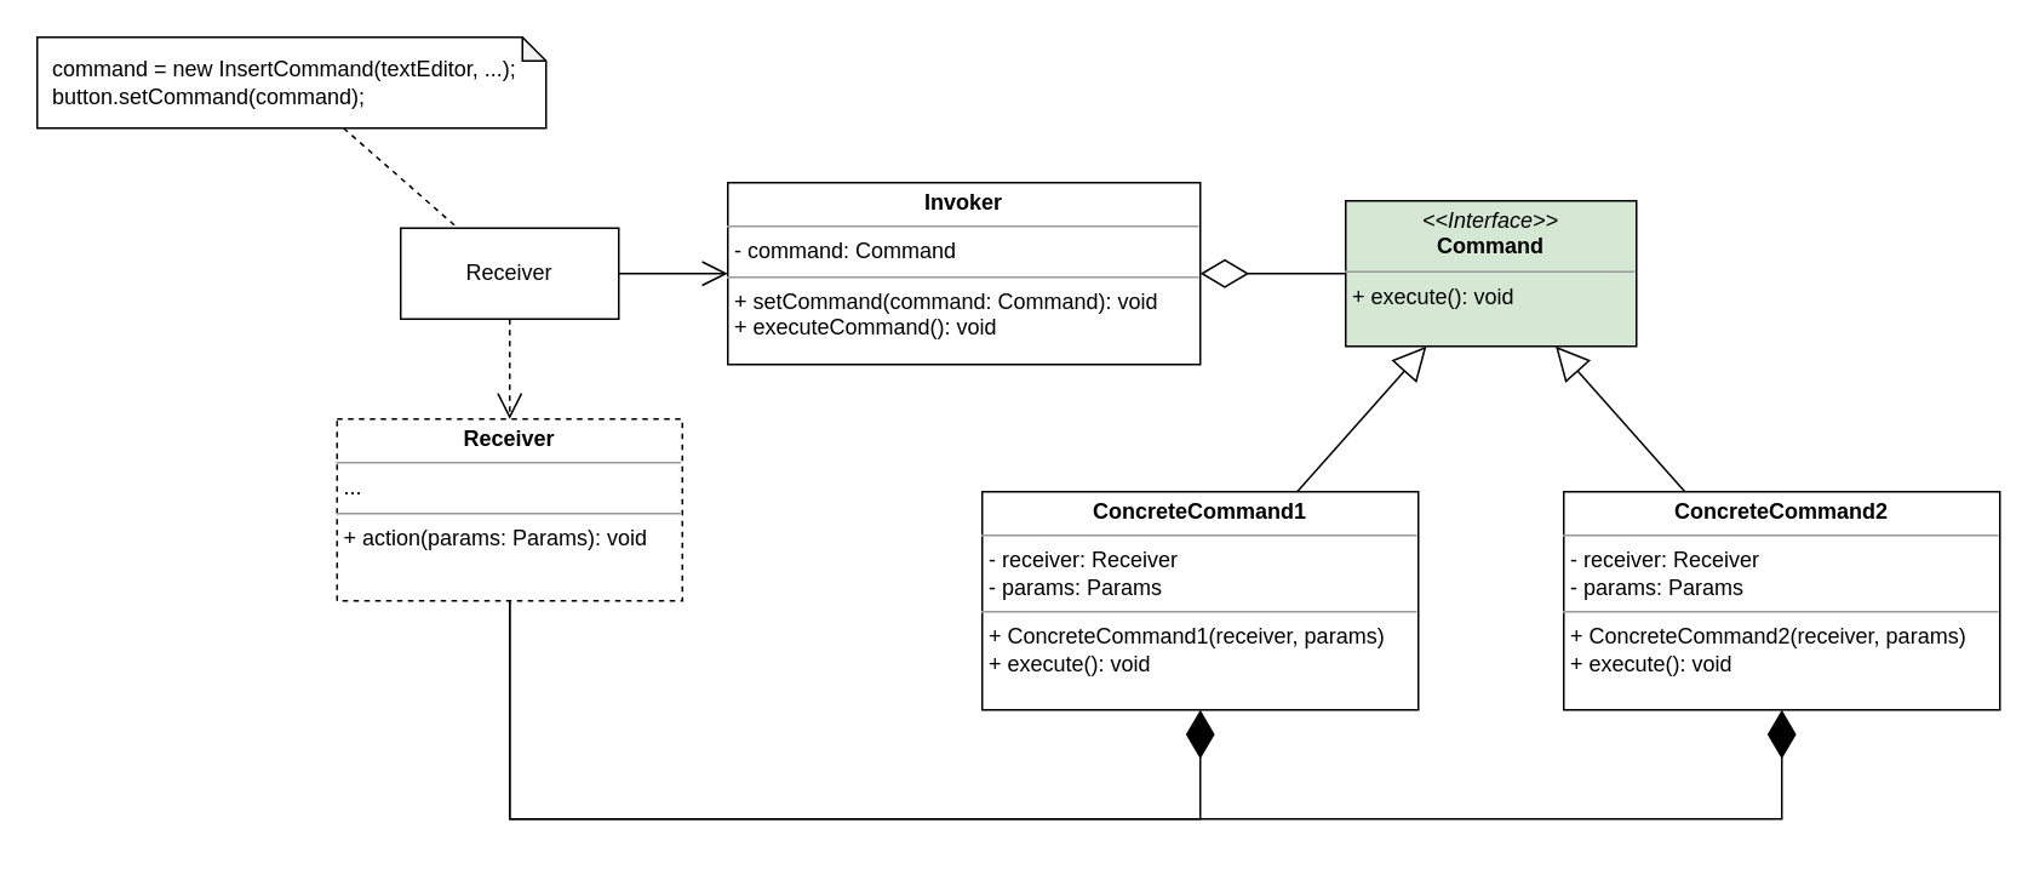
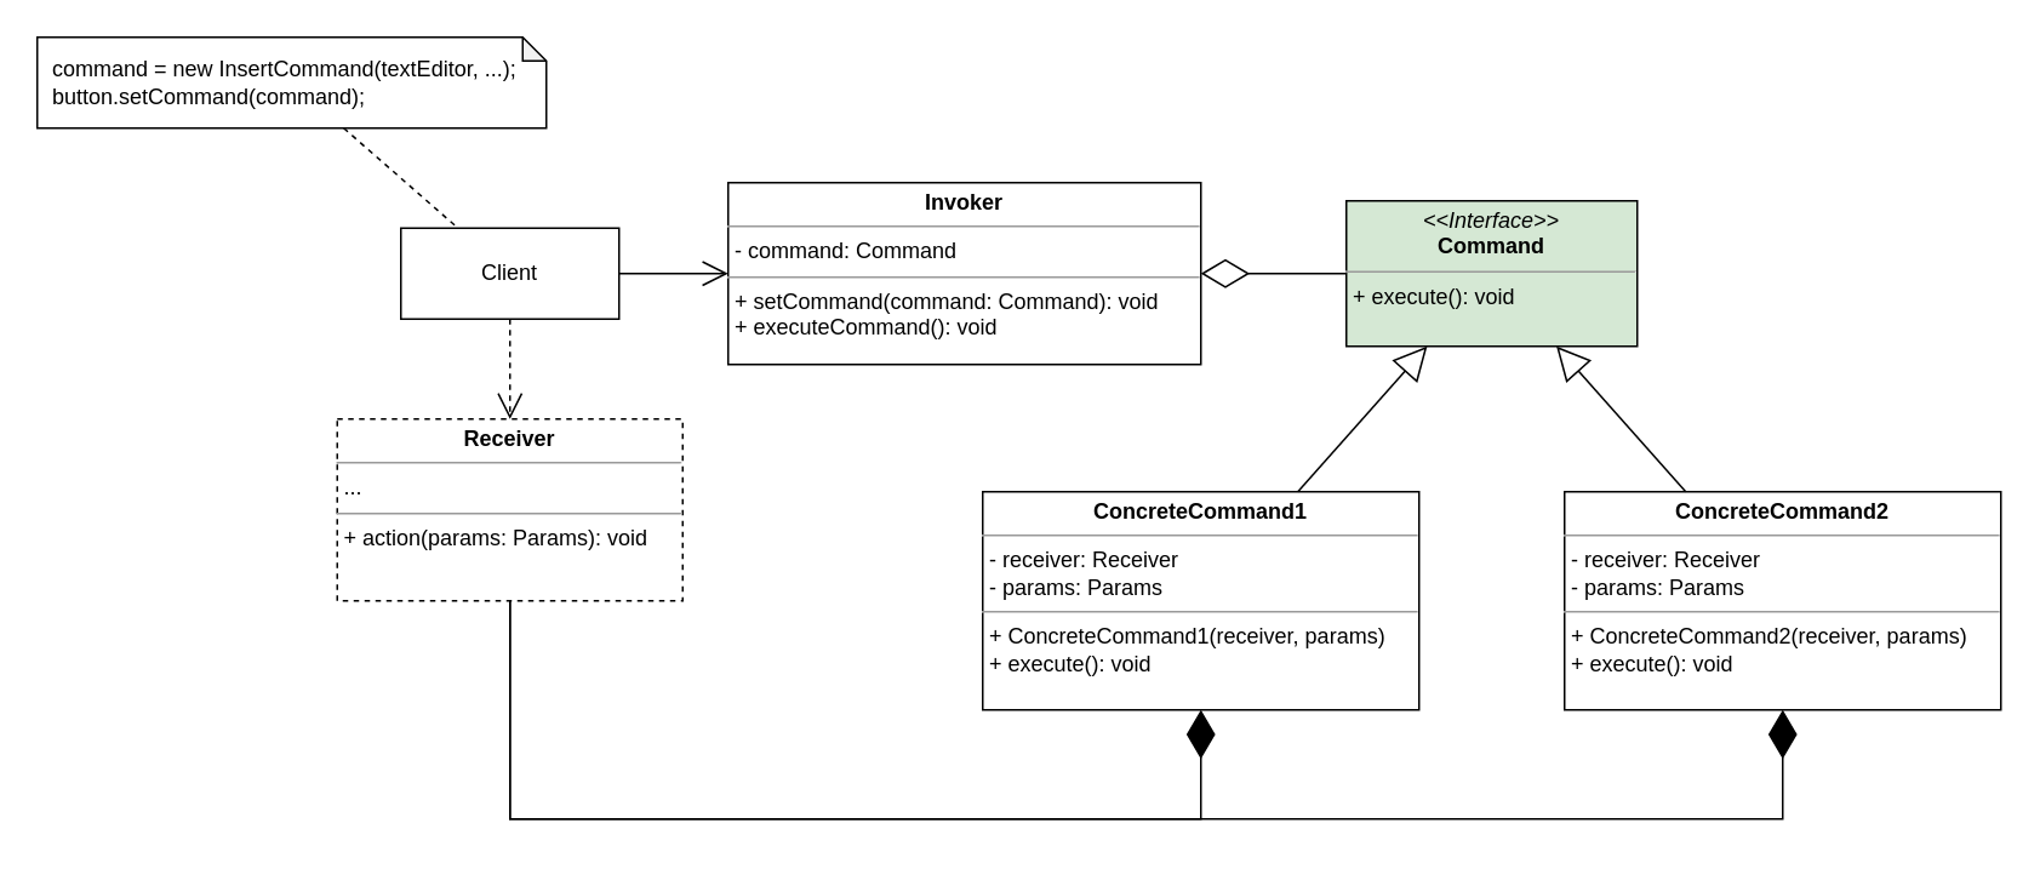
  <mxCell id="0" />
  <mxCell id="1" parent="0" />
  <mxCell id="2" value="&lt;p style=&quot;margin:0px;margin-top:4px;text-align:center;&quot;&gt;&lt;i&gt;&amp;lt;&amp;lt;Interface&amp;gt;&amp;gt;&lt;/i&gt;&lt;br&gt;&lt;b&gt;Command&lt;/b&gt;&lt;br&gt;&lt;/p&gt;&lt;hr size=&quot;1&quot;&gt;&lt;p style=&quot;margin:0px;margin-left:4px;&quot;&gt;&lt;/p&gt;&lt;p style=&quot;margin:0px;margin-left:4px;&quot;&gt;+ execute(): void&lt;br&gt;&lt;/p&gt;" style="verticalAlign=top;align=left;overflow=fill;fontSize=12;fontFamily=Helvetica;html=1;whiteSpace=wrap;fillColor=#d5e8d4;" vertex="1" parent="1"><mxGeometry x="740" y="110" width="160" height="80" as="geometry" /></mxCell>
  <mxCell id="3" value="&lt;p style=&quot;margin:0px;margin-top:4px;text-align:center;&quot;&gt;&lt;b&gt;ConcreteCommand1&lt;/b&gt;&lt;br&gt;&lt;/p&gt;&lt;hr size=&quot;1&quot;&gt;&lt;p style=&quot;margin:0px;margin-left:4px;&quot;&gt;- receiver: Receiver&lt;/p&gt;&lt;p style=&quot;margin:0px;margin-left:4px;&quot;&gt;- params: Params&lt;/p&gt;&lt;hr size=&quot;1&quot;&gt;&lt;p style=&quot;margin:0px;margin-left:4px;&quot;&gt;+ ConcreteCommand1(receiver, params)&lt;/p&gt;&lt;p style=&quot;margin:0px;margin-left:4px;&quot;&gt;+ execute(): void&lt;/p&gt;" style="verticalAlign=top;align=left;overflow=fill;fontSize=12;fontFamily=Helvetica;html=1;whiteSpace=wrap;" vertex="1" parent="1"><mxGeometry x="540" y="270" width="240" height="120" as="geometry" /></mxCell>
  <mxCell id="4" value="&lt;p style=&quot;margin:0px;margin-top:4px;text-align:center;&quot;&gt;&lt;b&gt;ConcreteCommand2&lt;/b&gt;&lt;br&gt;&lt;/p&gt;&lt;hr size=&quot;1&quot;&gt;&lt;p style=&quot;margin:0px;margin-left:4px;&quot;&gt;- receiver: Receiver&lt;/p&gt;&lt;p style=&quot;margin:0px;margin-left:4px;&quot;&gt;- params: Params&lt;/p&gt;&lt;hr size=&quot;1&quot;&gt;&lt;p style=&quot;margin:0px;margin-left:4px;&quot;&gt;+ ConcreteCommand2(receiver, params)&lt;/p&gt;&lt;p style=&quot;margin:0px;margin-left:4px;&quot;&gt;+ execute(): void&lt;/p&gt;" style="verticalAlign=top;align=left;overflow=fill;fontSize=12;fontFamily=Helvetica;html=1;whiteSpace=wrap;" vertex="1" parent="1"><mxGeometry x="860" y="270" width="240" height="120" as="geometry" /></mxCell>
  <mxCell id="5" value="" style="endArrow=block;endSize=16;endFill=0;html=1;rounded=0;" edge="1" parent="1" source="3" target="2"><mxGeometry width="160" relative="1" as="geometry"><mxPoint x="580" y="240" as="sourcePoint" /><mxPoint x="740" y="240" as="targetPoint" /></mxGeometry></mxCell>
  <mxCell id="6" value="" style="endArrow=block;endSize=16;endFill=0;html=1;rounded=0;" edge="1" parent="1" source="4" target="2"><mxGeometry width="160" relative="1" as="geometry"><mxPoint x="860" y="220" as="sourcePoint" /><mxPoint x="1020" y="220" as="targetPoint" /></mxGeometry></mxCell>
  <mxCell id="7" value="&lt;p style=&quot;margin:0px;margin-top:4px;text-align:center;&quot;&gt;&lt;b&gt;Invoker&lt;/b&gt;&lt;br&gt;&lt;/p&gt;&lt;hr size=&quot;1&quot;&gt;&lt;p style=&quot;margin:0px;margin-left:4px;&quot;&gt;- command: Command&lt;/p&gt;&lt;hr size=&quot;1&quot;&gt;&lt;p style=&quot;margin:0px;margin-left:4px;&quot;&gt;+ setCommand(command: Command): void&lt;/p&gt;&lt;p style=&quot;margin:0px;margin-left:4px;&quot;&gt;+ executeCommand(): void&lt;/p&gt;" style="verticalAlign=top;align=left;overflow=fill;fontSize=12;fontFamily=Helvetica;html=1;whiteSpace=wrap;" vertex="1" parent="1"><mxGeometry x="400" y="100" width="260" height="100" as="geometry" /></mxCell>
  <mxCell id="8" value="" style="endArrow=diamondThin;endFill=0;endSize=24;html=1;rounded=0;" edge="1" parent="1" source="2" target="7"><mxGeometry width="160" relative="1" as="geometry"><mxPoint x="330" y="300" as="sourcePoint" /><mxPoint x="490" y="300" as="targetPoint" /></mxGeometry></mxCell>
- <mxCell id="9" value="Receiver" style="html=1;whiteSpace=wrap;" vertex="1" parent="1"><mxGeometry x="220" y="125" width="120" height="50" as="geometry" /></mxCell>
+ <mxCell id="9" value="Client" style="html=1;whiteSpace=wrap;" vertex="1" parent="1"><mxGeometry x="220" y="125" width="120" height="50" as="geometry" /></mxCell>
  <mxCell id="10" value="" style="endArrow=open;endFill=1;endSize=12;html=1;rounded=0;" edge="1" parent="1" source="9" target="7"><mxGeometry width="160" relative="1" as="geometry"><mxPoint x="410" y="280" as="sourcePoint" /><mxPoint x="570" y="280" as="targetPoint" /></mxGeometry></mxCell>
  <mxCell id="11" value="&lt;p style=&quot;margin:0px;margin-top:4px;text-align:center;&quot;&gt;&lt;b&gt;Receiver&lt;/b&gt;&lt;br&gt;&lt;/p&gt;&lt;hr size=&quot;1&quot;&gt;&lt;p style=&quot;margin:0px;margin-left:4px;&quot;&gt;...&lt;/p&gt;&lt;hr size=&quot;1&quot;&gt;&lt;p style=&quot;margin:0px;margin-left:4px;&quot;&gt;+ action(params: Params): void&lt;br&gt;&lt;/p&gt;" style="verticalAlign=top;align=left;overflow=fill;fontSize=12;fontFamily=Helvetica;html=1;whiteSpace=wrap;dashed=1;" vertex="1" parent="1"><mxGeometry x="185" y="230" width="190" height="100" as="geometry" /></mxCell>
  <mxCell id="12" value="" style="endArrow=open;endFill=1;endSize=12;html=1;rounded=0;dashed=1;" edge="1" parent="1" source="9" target="11"><mxGeometry width="160" relative="1" as="geometry"><mxPoint x="350" y="160" as="sourcePoint" /><mxPoint x="410" y="160" as="targetPoint" /></mxGeometry></mxCell>
  <mxCell id="13" value="" style="endArrow=diamondThin;endFill=1;endSize=24;html=1;rounded=0;edgeStyle=orthogonalEdgeStyle;" edge="1" parent="1" source="11" target="3"><mxGeometry width="160" relative="1" as="geometry"><mxPoint x="340" y="550" as="sourcePoint" /><mxPoint x="500" y="550" as="targetPoint" /><Array as="points"><mxPoint x="280" y="450" /><mxPoint x="660" y="450" /></Array></mxGeometry></mxCell>
  <mxCell id="14" value="" style="endArrow=diamondThin;endFill=1;endSize=24;html=1;rounded=0;edgeStyle=orthogonalEdgeStyle;" edge="1" parent="1" source="11" target="4"><mxGeometry width="160" relative="1" as="geometry"><mxPoint x="385" y="290" as="sourcePoint" /><mxPoint x="550" y="340" as="targetPoint" /><Array as="points"><mxPoint x="280" y="450" /><mxPoint x="980" y="450" /></Array></mxGeometry></mxCell>
  <mxCell id="15" value="&amp;nbsp; command = new InsertCommand(textEditor, ...);&lt;br&gt;&amp;nbsp; button.setCommand(command);" style="shape=note;whiteSpace=wrap;html=1;backgroundOutline=1;darkOpacity=0.05;size=13;align=left;" vertex="1" parent="1"><mxGeometry x="20" y="20" width="280" height="50" as="geometry" /></mxCell>
  <mxCell id="16" value="" style="endArrow=none;dashed=1;html=1;rounded=0;" edge="1" parent="1" source="15" target="9"><mxGeometry width="50" height="50" relative="1" as="geometry"><mxPoint x="470" y="240" as="sourcePoint" /><mxPoint x="520" y="190" as="targetPoint" /></mxGeometry></mxCell>
